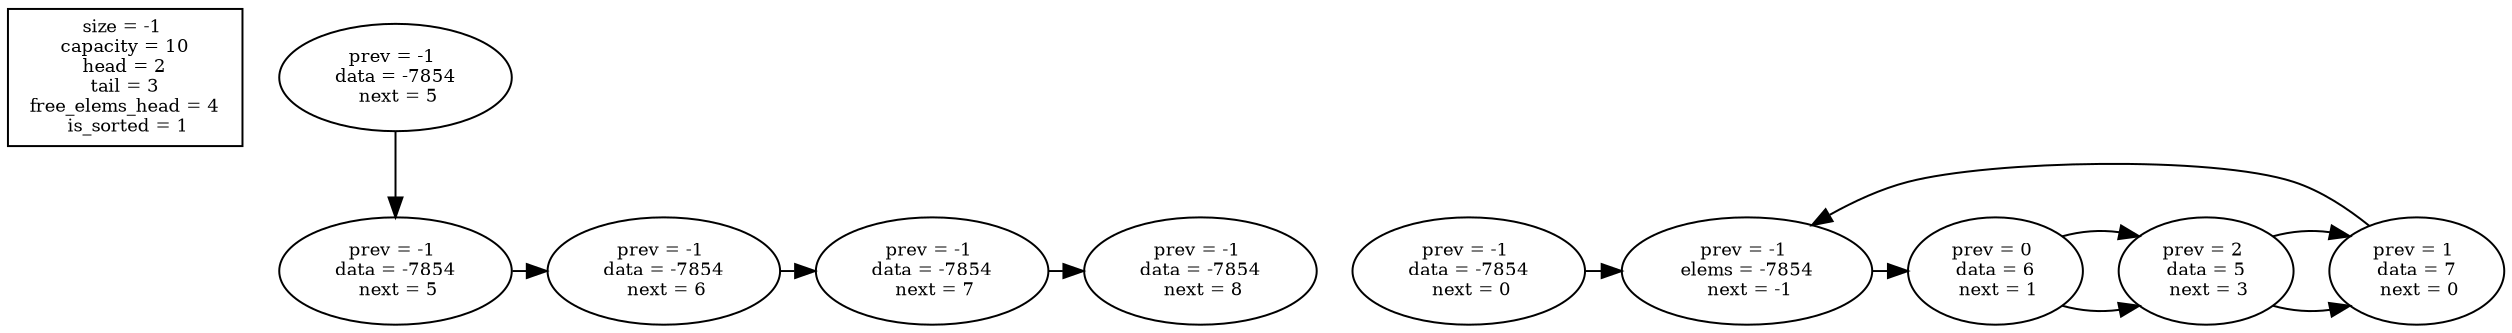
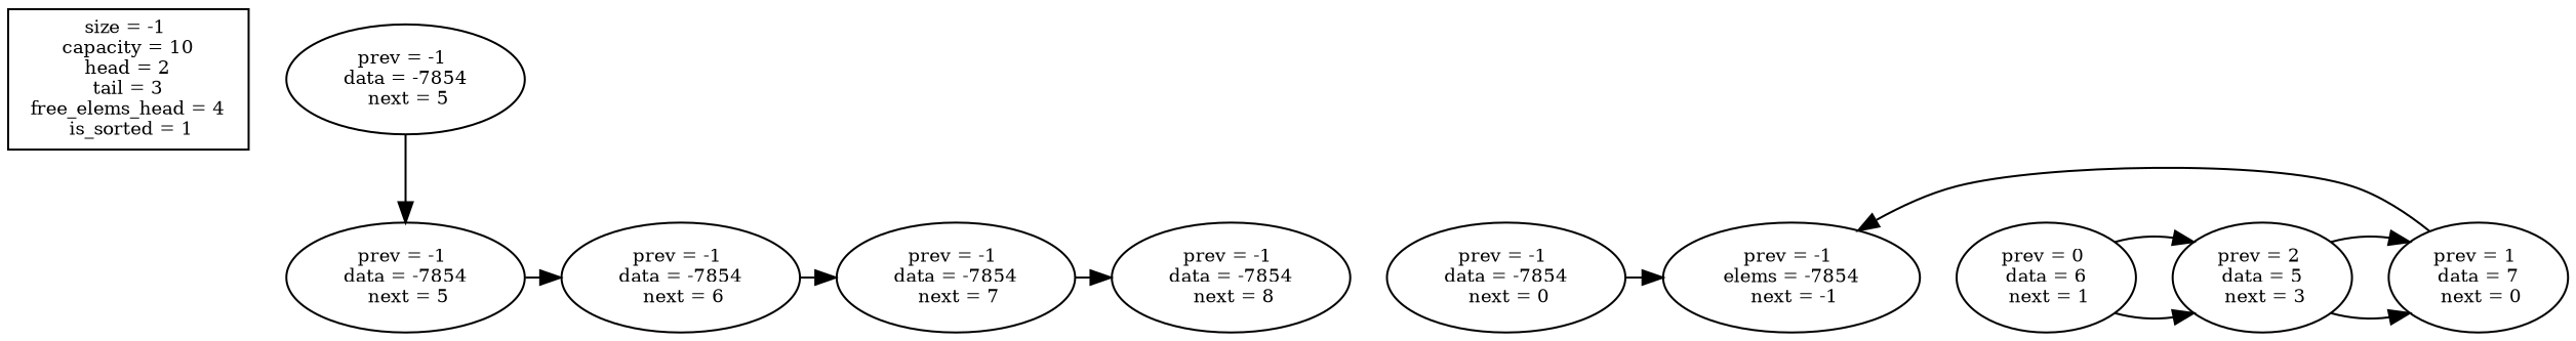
  digraph {
    node [fontsize=9]
    n1 [label="size = -1 \n capacity = 10 \n head = 2 \n tail = 3 \n free_elems_head = 4 \n is_sorted = 1" shape=record]
    n2 [label="prev = -1 \n data = -7854 \n next = 5"]
    n3 [label="prev = -1 \n elems = -7854 \n next = -1"]
    n4 [label="prev = 2 \n data = 5 \n next = 3"]
    n5 [label="prev = 0 \n data = 6 \n next = 1"]
    n6 [label="prev = 1 \n data = 7 \n next = 0"]
    n7 [label="prev = -1 \n data = -7854 \n next = 5"]
    n8 [label="prev = -1 \n data = -7854 \n next = 6"]
    n9 [label="prev = -1 \n data = -7854 \n next = 7"]
    n10 [label="prev = -1 \n data = -7854 \n next = 8"]
    n11 [label="prev = -1 \n data = -7854 \n next = 0"]
    subgraph sub_1 {
      rankdir=LR
      n1
    }
    subgraph sub_2 {
      rank=same
      n2
    }
    subgraph sub_3 {
      rank=same
      n3
      n4
      n5
      n6
      n7
      n8
      n9
      n10
      n11
    }
    n2 -> n7
-   n3 -> n5
    n4 -> n6
    n4 -> n6
    n5 -> n4
    n5 -> n4
    n6 -> n3
    n7 -> n8
    n8 -> n9
    n9 -> n10
    n11 -> n3
  }
